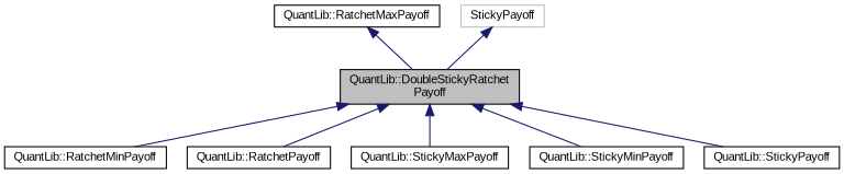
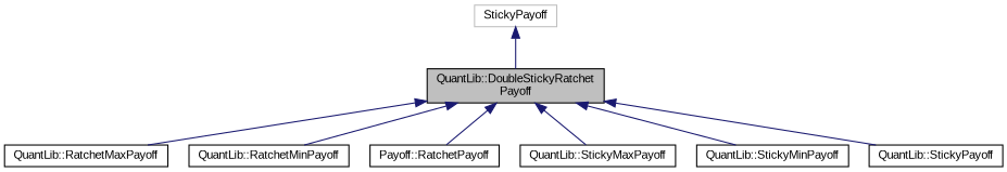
  digraph {
    fontname="Liberation Sans"
    rankdir=TB
    node [color=black fillcolor=white fontname="Liberation Sans" fontsize=10 shape=record style=filled]
    edge [color=midnightblue dir=back fontname="Liberation Sans" fontsize=10 labelfontname=Helvetica labelfontsize=10 style=solid]
    n1 [fillcolor=grey75 fontcolor=black height=0.2 label="QuantLib::DoubleStickyRatchet\lPayoff" width=0.4]
    n2 [height=0.2 label="QuantLib::RatchetMaxPayoff" width=0.4]
    n3 [height=0.2 label="QuantLib::RatchetMinPayoff" width=0.4]
-   n4 [height=0.2 label="QuantLib::RatchetPayoff" width=0.4]
+   n4 [height=0.2 label="Payoff::RatchetPayoff" width=0.4]
    n5 [height=0.2 label="QuantLib::StickyMaxPayoff" width=0.4]
    n6 [height=0.2 label="QuantLib::StickyMinPayoff" width=0.4]
    n7 [height=0.2 label="QuantLib::StickyPayoff" width=0.4]
    n8 [color=grey75 height=0.2 label=StickyPayoff width=0.4]
-   n2 -> n1
+   n1 -> n2
    n1 -> n3
    n1 -> n4
    n1 -> n5
    n1 -> n6
    n1 -> n7
    n8 -> n1
  }
